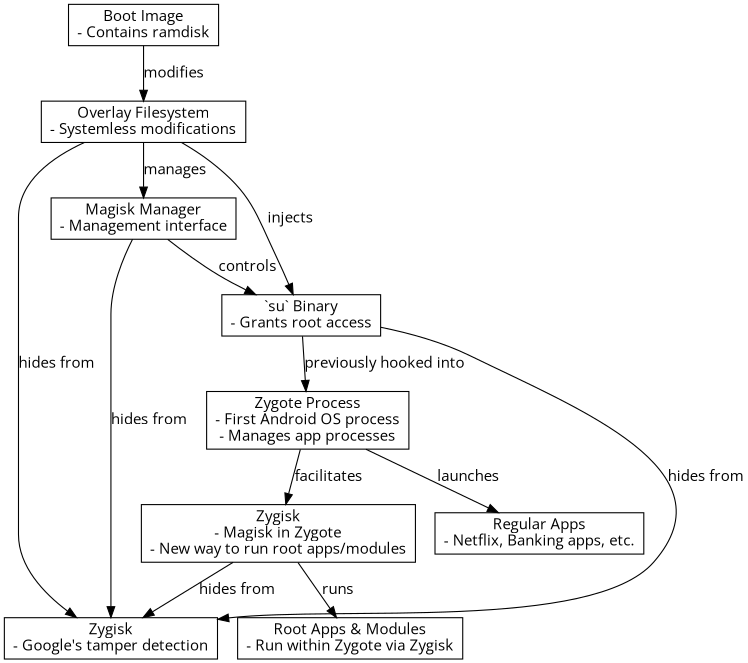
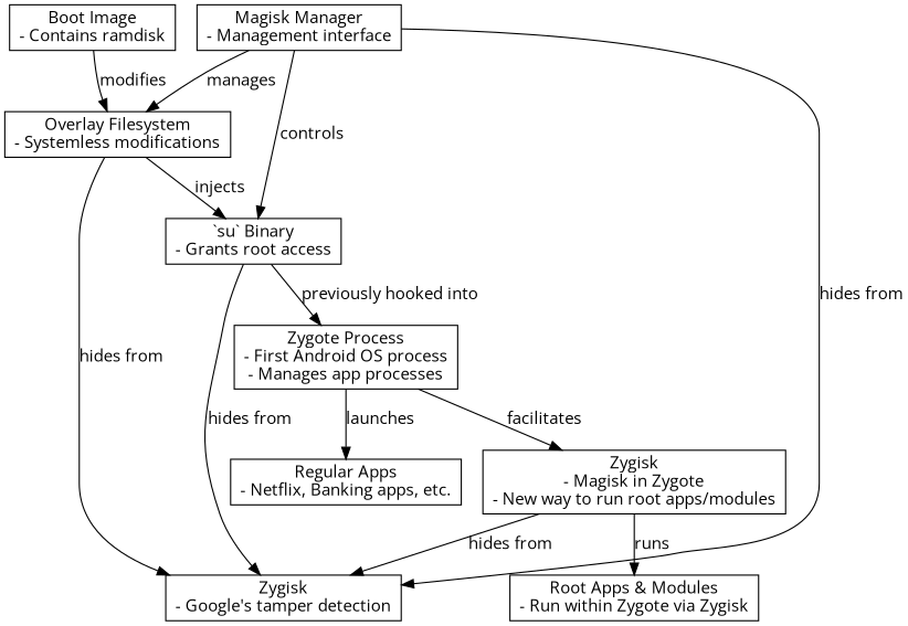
  digraph {
    fontname="Open Sans"
    rankdir=TB
    node [fontname="Open Sans" shape=box]
    edge [fontname="Open Sans"]
    n1 [label="Boot Image\n- Contains ramdisk"]
    n2 [label="Overlay Filesystem\n- Systemless modifications"]
    n3 [label="`su` Binary\n- Grants root access"]
    n4 [label="Zygisk\n- Google's tamper detection"]
    n5 [label="Zygote Process\n- First Android OS process\n- Manages app processes"]
    n6 [label="Zygisk\n- Magisk in Zygote\n- New way to run root apps/modules"]
    n7 [label="Regular Apps\n- Netflix, Banking apps, etc."]
    n8 [label="Magisk Manager\n- Management interface"]
    n9 [label="Root Apps & Modules\n- Run within Zygote via Zygisk"]
    n1 -> n2 [label=modifies]
    n2 -> n3 [label=injects]
    n2 -> n4 [label="hides from"]
    n3 -> n4 [label="hides from"]
    n3 -> n5 [label="previously hooked into"]
    n5 -> n6 [label=facilitates]
    n5 -> n7 [label=launches]
    n6 -> n4 [label="hides from"]
    n6 -> n9 [label=runs]
-   n2 -> n8 [label=manages]
+   n8 -> n2 [label=manages]
    n8 -> n3 [label=controls]
    n8 -> n4 [label="hides from"]
  }
